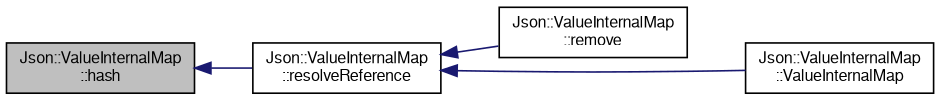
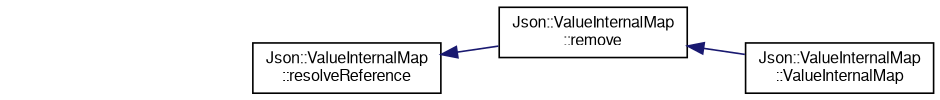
  digraph {
    rankdir=LR
    node [color=black fillcolor=white fontname=FreeSans fontsize=10 shape=record style=filled]
    edge [color=midnightblue dir=back fontname=FreeSans fontsize=10 labelfontname=FreeSans labelfontsize=10 style=solid]
-   n1 [fillcolor=grey75 fontcolor=black height=0.2 label="Json::ValueInternalMap\l::hash" width=0.4]
    n2 [height=0.2 label="Json::ValueInternalMap\l::resolveReference" width=0.4]
    n3 [height=0.2 label="Json::ValueInternalMap\l::remove" width=0.4]
    n4 [height=0.2 label="Json::ValueInternalMap\l::ValueInternalMap" width=0.4]
-   n1 -> n2
    n2 -> n3
-   n2 -> n4
+   n3 -> n4
  }
